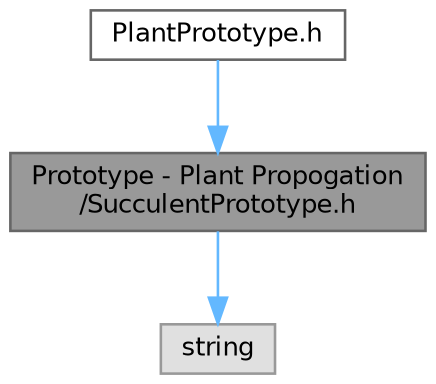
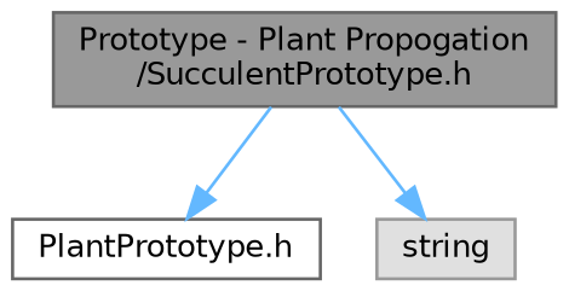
  digraph {
    node [fontname=Helvetica fontsize=10 shape=box style=filled]
    edge [color=steelblue1 fontname=Helvetica fontsize=10 labelfontname=Helvetica labelfontsize=10 style=solid]
    n1 [color=gray40 fillcolor=grey60 fontcolor=black height=0.2 label="Prototype - Plant Propogation\l/SucculentPrototype.h" width=0.4]
    n2 [color=grey40 fillcolor=white height=0.2 label="PlantPrototype.h" width=0.4]
    n3 [color=grey60 fillcolor="#E0E0E0" height=0.2 label=string width=0.4]
-   n2 -> n1
+   n1 -> n2
    n1 -> n3
  }
